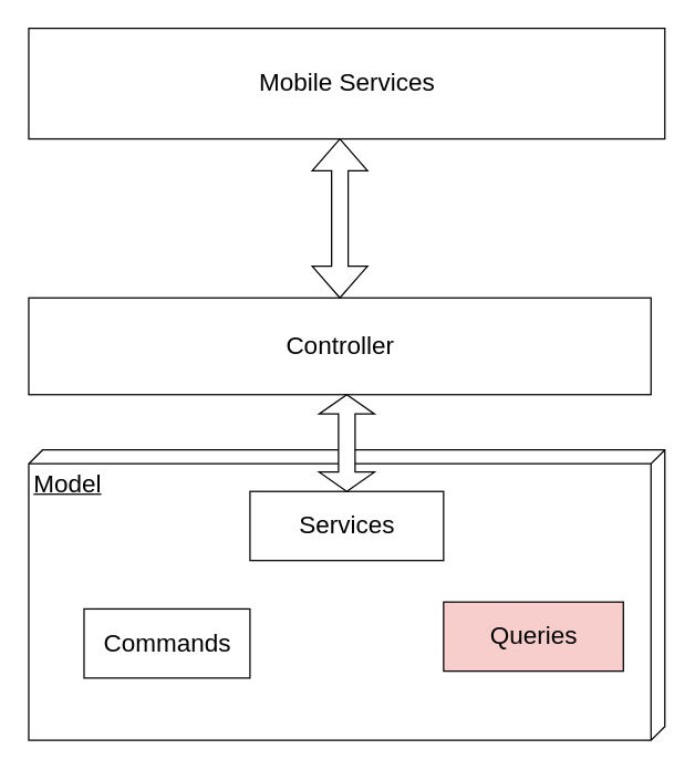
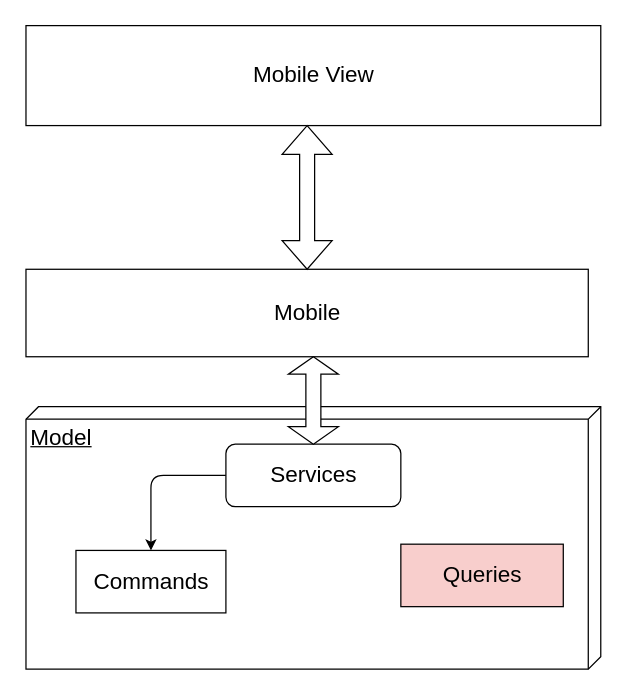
  <mxCell id="0" />
  <mxCell id="1" parent="0" />
- <mxCell id="2" value="Mobile Services" style="html=1;fontSize=18;" vertex="1" parent="1"><mxGeometry x="20" y="20" width="460" height="80" as="geometry" /></mxCell>
- <mxCell id="3" value="Controller" style="html=1;fontSize=18;" vertex="1" parent="1"><mxGeometry x="20" y="215" width="450" height="70" as="geometry" /></mxCell>
+ <mxCell id="2" value="Mobile View" style="html=1;fontSize=18;" vertex="1" parent="1"><mxGeometry x="20" y="20" width="460" height="80" as="geometry" /></mxCell>
+ <mxCell id="3" value="Mobile" style="html=1;fontSize=18;" vertex="1" parent="1"><mxGeometry x="20" y="215" width="450" height="70" as="geometry" /></mxCell>
  <mxCell id="4" value="Model" style="verticalAlign=top;align=left;spacingTop=8;spacingLeft=2;spacingRight=12;shape=cube;size=10;direction=south;fontStyle=4;html=1;fontSize=18;" vertex="1" parent="1"><mxGeometry x="20" y="325" width="460" height="210" as="geometry" /></mxCell>
- <mxCell id="6" value="Services" style="html=1;fontSize=18;" vertex="1" parent="1"><mxGeometry x="180" y="355" width="140" height="50" as="geometry" /></mxCell>
+ <mxCell id="5" style="edgeStyle=none;html=1;entryX=0.5;entryY=0;entryDx=0;entryDy=0;fontSize=18;exitX=0;exitY=0.5;exitDx=0;exitDy=0;" edge="1" parent="1" source="6" target="7"><mxGeometry relative="1" as="geometry"><Array as="points"><mxPoint x="120" y="380" /></Array></mxGeometry></mxCell>
+ <mxCell id="6" value="Services" style="html=1;fontSize=18;rounded=1;" vertex="1" parent="1"><mxGeometry x="180" y="355" width="140" height="50" as="geometry" /></mxCell>
  <mxCell id="7" value="Commands" style="html=1;fontSize=18;" vertex="1" parent="1"><mxGeometry x="60" y="440" width="120" height="50" as="geometry" /></mxCell>
  <mxCell id="8" value="Queries" style="html=1;fontSize=18;fillColor=#f8cecc;" vertex="1" parent="1"><mxGeometry x="320" y="435" width="130" height="50" as="geometry" /></mxCell>
  <mxCell id="9" value="" style="shape=doubleArrow;direction=south;whiteSpace=wrap;html=1;fontSize=18;" vertex="1" parent="1"><mxGeometry x="230" y="285" width="40" height="70" as="geometry" /></mxCell>
  <mxCell id="10" value="" style="shape=doubleArrow;direction=south;whiteSpace=wrap;html=1;fontSize=18;" vertex="1" parent="1"><mxGeometry x="225" y="100" width="40" height="115" as="geometry" /></mxCell>
